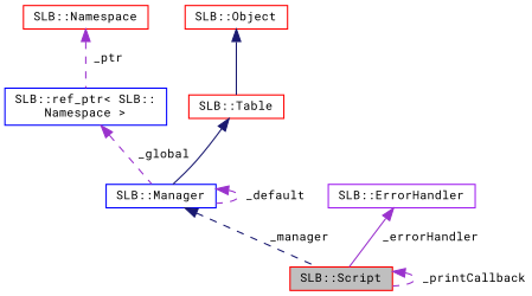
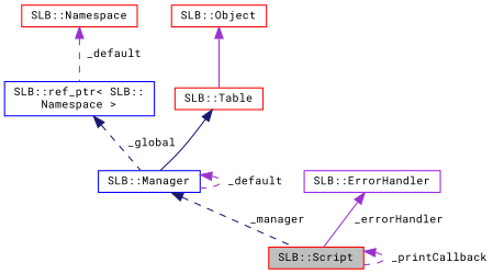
  digraph {
    fontname="Roboto Mono"
    node [color=red fillcolor=white fontname="Roboto Mono" fontsize=10 shape=record style=filled]
    edge [color=darkorchid3 dir=back fontname="Roboto Mono" fontsize=10 labelfontname=Helvetica labelfontsize=10 style=dashed]
    n1 [fillcolor=grey75 fontcolor=black height=0.2 label="SLB::Script" width=0.4]
    n2 [color=blue height=0.2 label="SLB::Manager" width=0.4]
    n3 [color=blue height=0.2 label="SLB::ref_ptr\< SLB::\lNamespace \>" width=0.4]
    n4 [height=0.2 label="SLB::Namespace" width=0.4]
    n5 [height=0.2 label="SLB::Table" width=0.4]
    n6 [height=0.2 label="SLB::Object" width=0.4]
    n7 [color=purple height=0.2 label="SLB::ErrorHandler" width=0.4]
    n1 -> n1 [label=" _printCallback"]
    n2 -> n1 [color=midnightblue label=" _manager"]
    n2 -> n2 [label=" _default"]
-   n3 -> n2 [label=" _global"]
-   n4 -> n3 [label=" _ptr"]
+   n3 -> n2 [color=midnightblue label=" _global"]
+   n4 -> n3 [label=" _default"]
    n5 -> n2 [color=midnightblue style=solid]
-   n6 -> n5 [color=midnightblue style=solid]
+   n6 -> n5 [style=solid]
    n7 -> n1 [label=" _errorHandler" style=solid]
  }
